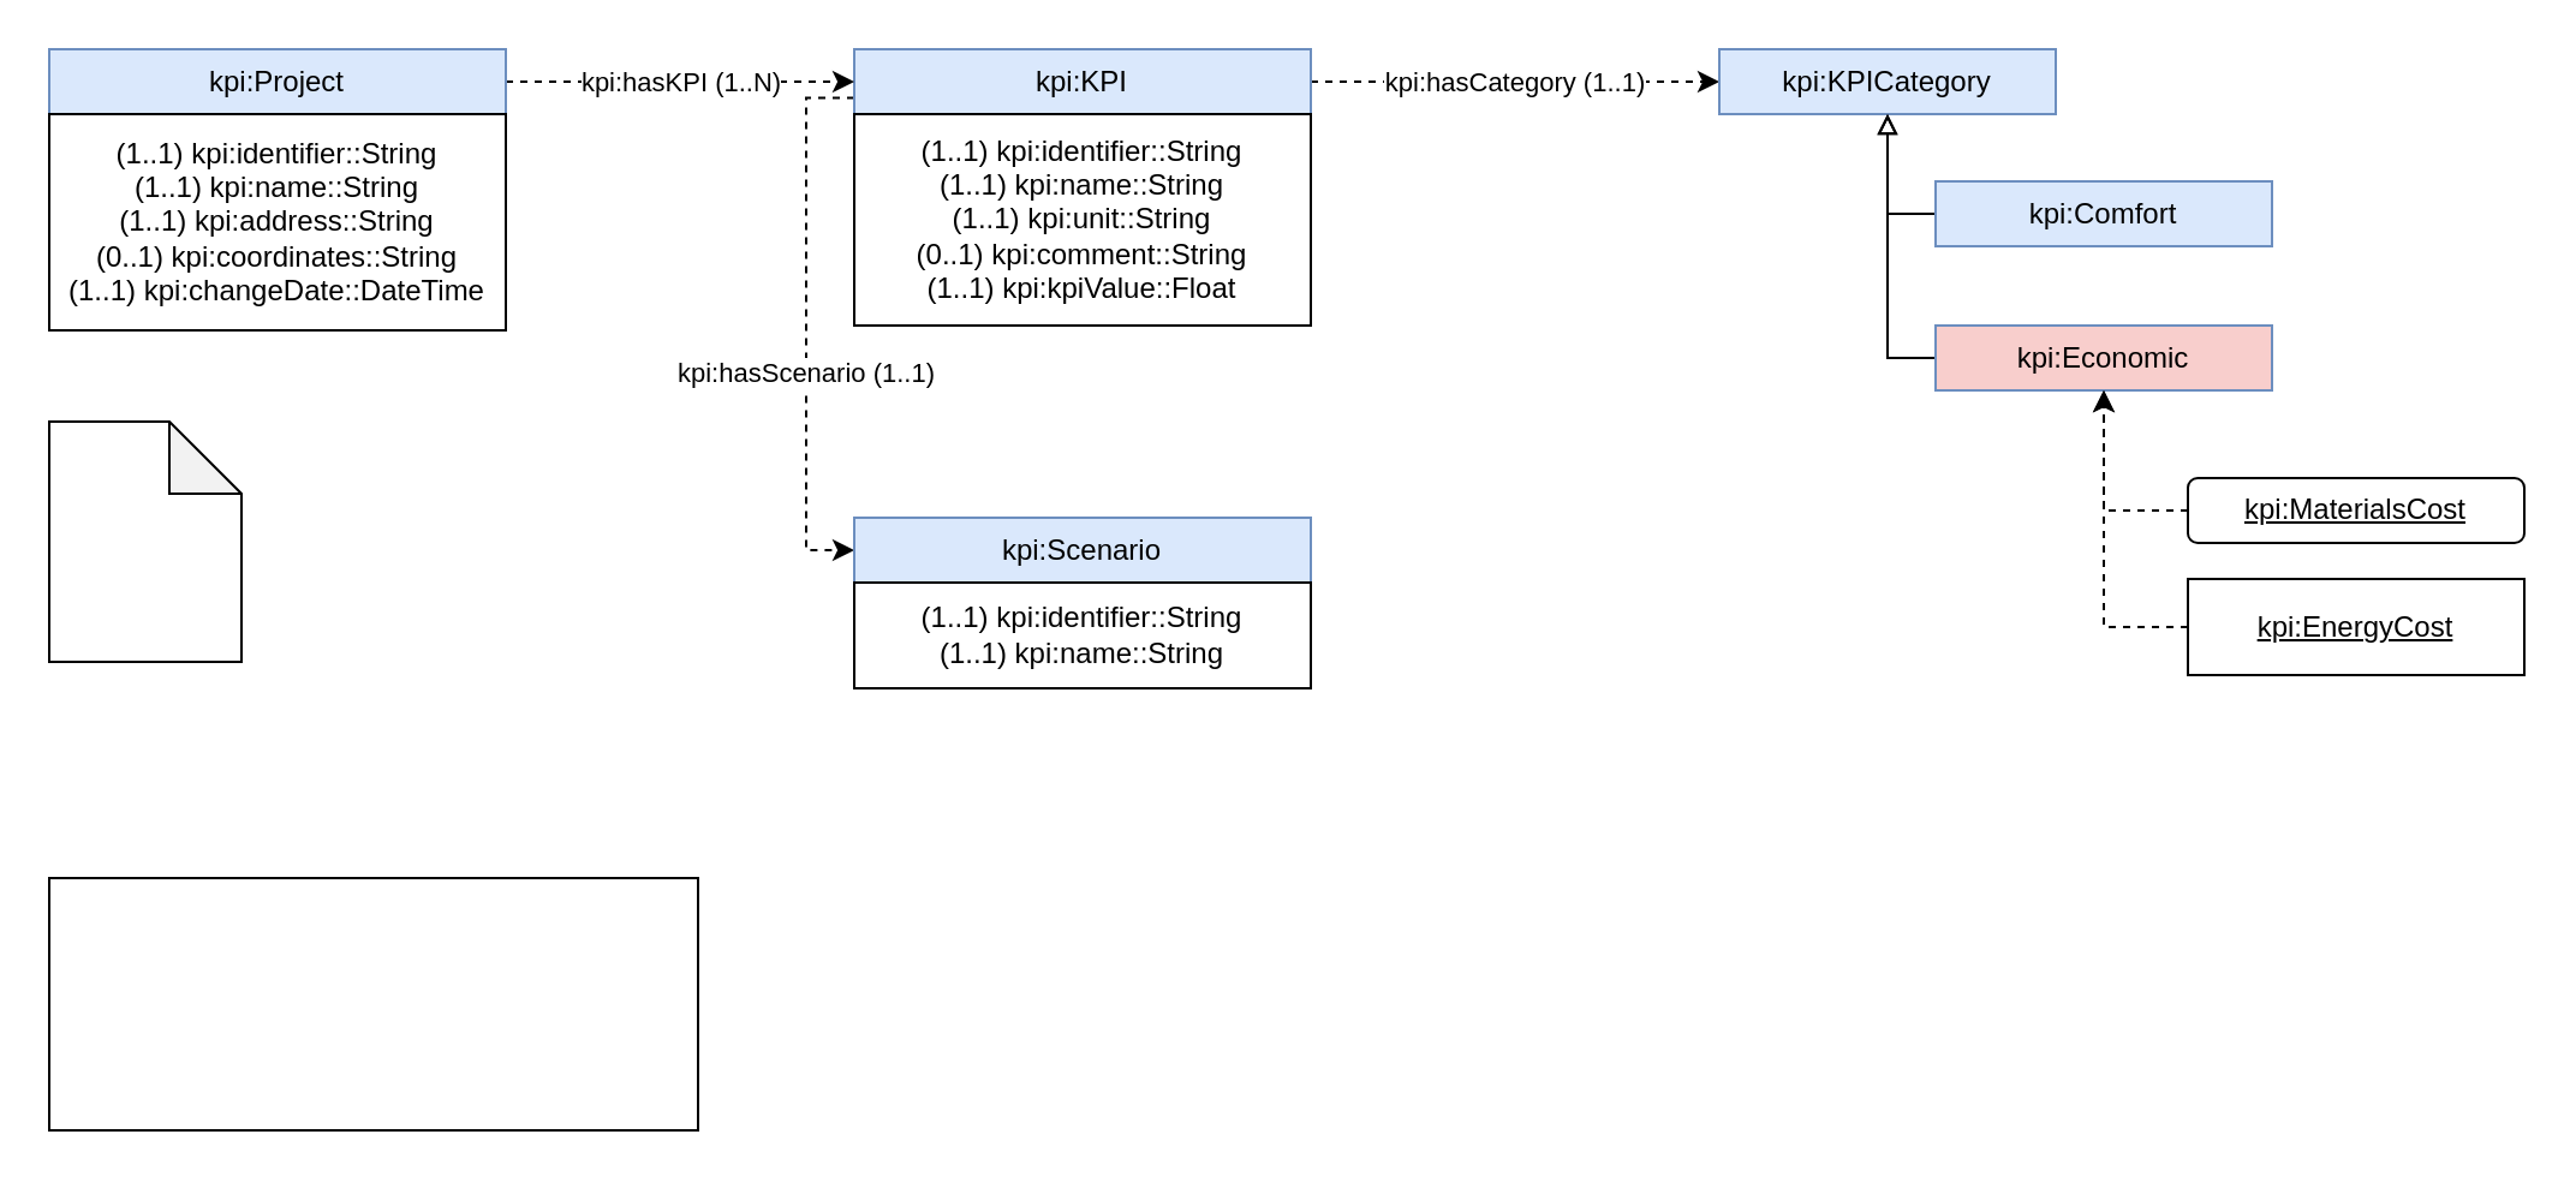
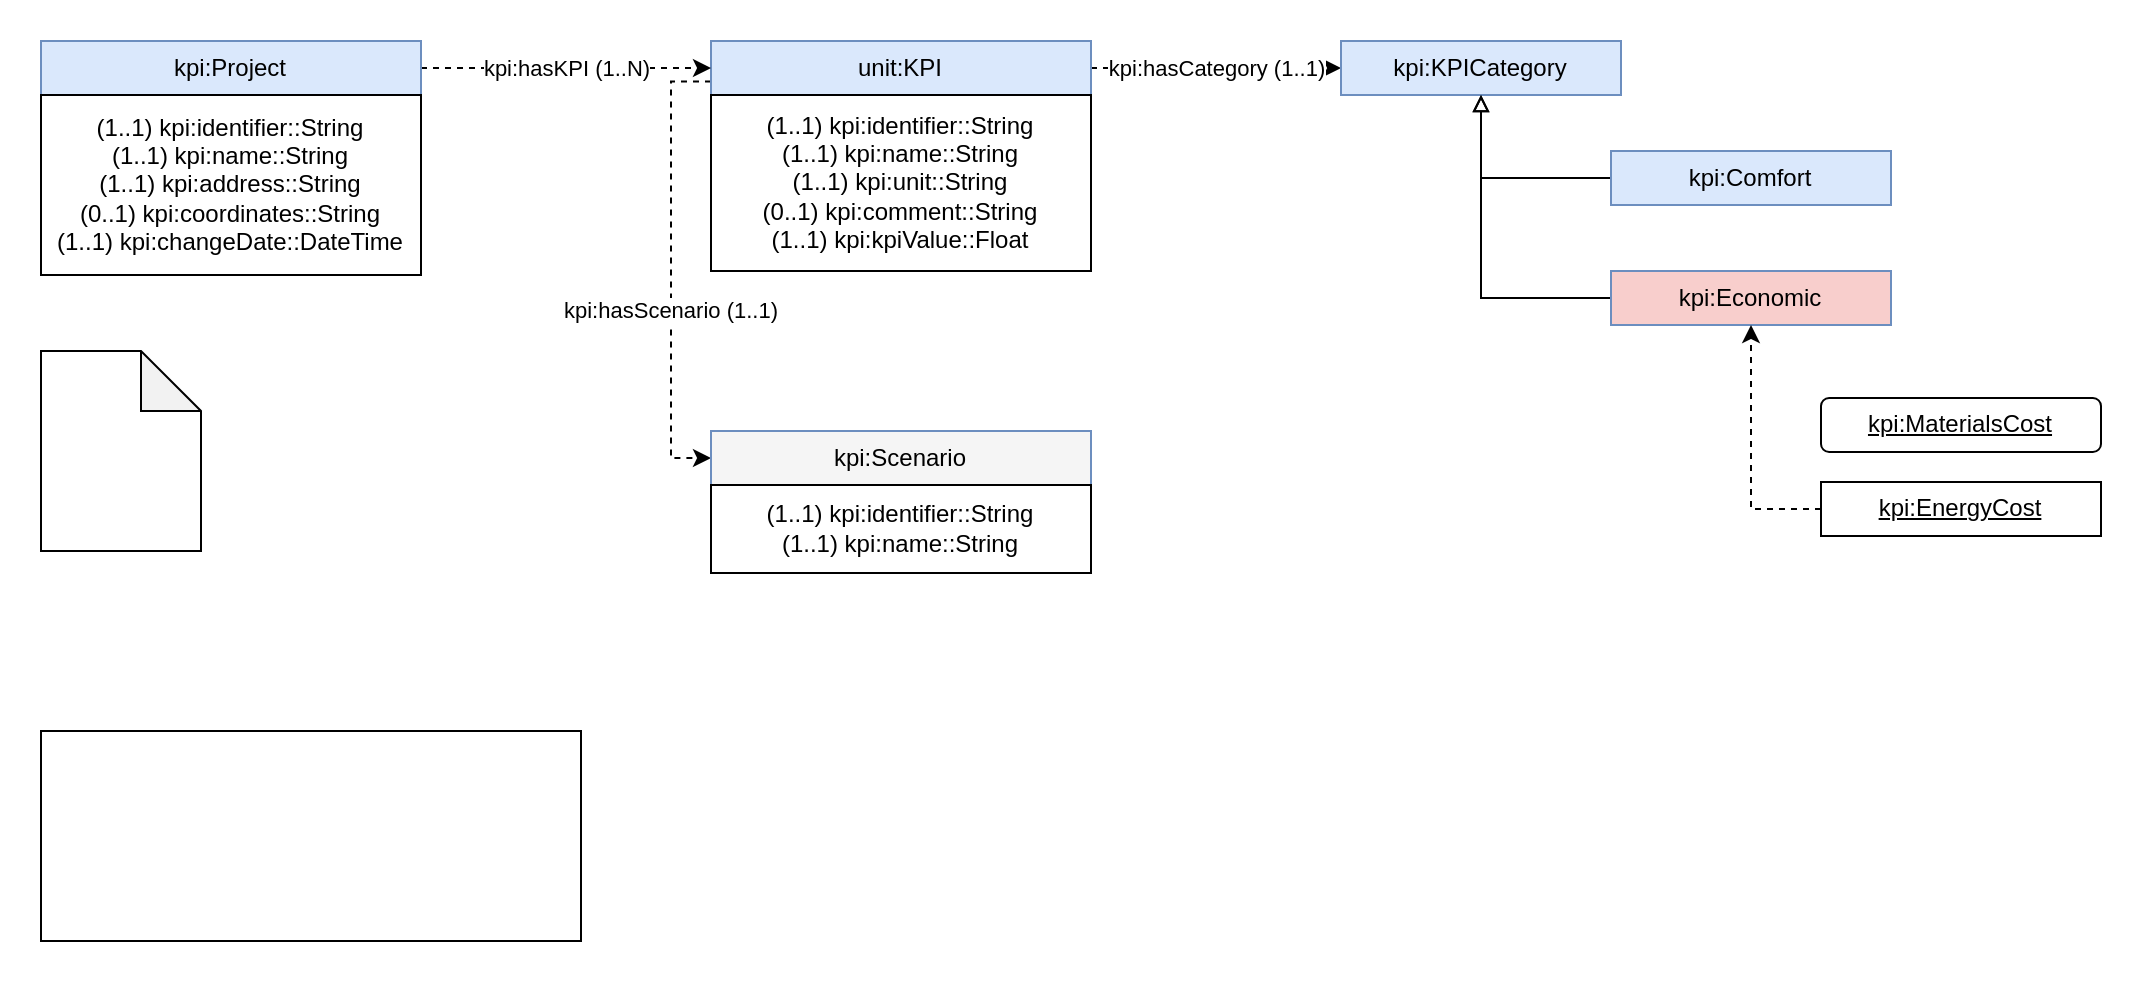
  <mxCell id="0" />
  <mxCell id="1" parent="0" />
  <mxCell id="2" value="kpi:hasCategory (1..1)" style="edgeStyle=orthogonalEdgeStyle;rounded=0;orthogonalLoop=1;jettySize=auto;html=1;exitX=1;exitY=0.5;exitDx=0;exitDy=0;entryX=0;entryY=0.5;entryDx=0;entryDy=0;dashed=1;" parent="1" source="4" target="11" edge="1"><mxGeometry relative="1" as="geometry" /></mxCell>
  <mxCell id="3" value="kpi:hasScenario (1..1)" style="edgeStyle=orthogonalEdgeStyle;rounded=0;orthogonalLoop=1;jettySize=auto;html=1;exitX=0;exitY=0.75;exitDx=0;exitDy=0;entryX=0;entryY=0.5;entryDx=0;entryDy=0;dashed=1;" parent="1" source="4" target="9" edge="1"><mxGeometry x="0.18" relative="1" as="geometry"><mxPoint as="offset" /></mxGeometry></mxCell>
- <mxCell id="4" value="kpi:KPI" style="rounded=0;whiteSpace=wrap;html=1;fillColor=#dae8fc;strokeColor=#6c8ebf;" parent="1" vertex="1"><mxGeometry x="355" y="20" width="190" height="27" as="geometry" /></mxCell>
+ <mxCell id="4" value="unit:KPI" style="rounded=0;whiteSpace=wrap;html=1;fillColor=#dae8fc;strokeColor=#6c8ebf;" parent="1" vertex="1"><mxGeometry x="355" y="20" width="190" height="27" as="geometry" /></mxCell>
  <mxCell id="5" value="(1..1) kpi:identifier::String&lt;br&gt;(1..1) kpi:name::String&lt;br&gt;(1..1) kpi:unit::String&lt;br&gt;(0..1) kpi:comment::String&lt;br&gt;(1..1) kpi:kpiValue::Float" style="rounded=0;whiteSpace=wrap;html=1;" parent="1" vertex="1"><mxGeometry x="355" y="47" width="190" height="88" as="geometry" /></mxCell>
  <mxCell id="6" value="kpi:hasKPI (1..N)" style="edgeStyle=orthogonalEdgeStyle;rounded=0;orthogonalLoop=1;jettySize=auto;html=1;exitX=1;exitY=0.5;exitDx=0;exitDy=0;dashed=1;" parent="1" source="7" target="4" edge="1"><mxGeometry relative="1" as="geometry" /></mxCell>
  <mxCell id="7" value="kpi:Project" style="rounded=0;whiteSpace=wrap;html=1;fillColor=#dae8fc;strokeColor=#6c8ebf;" parent="1" vertex="1"><mxGeometry x="20" y="20" width="190" height="27" as="geometry" /></mxCell>
  <mxCell id="8" value="(1..1) kpi:identifier::String&lt;br&gt;(1..1) kpi:name::String&lt;br&gt;(1..1) kpi:address::String&lt;br&gt;(0..1) kpi:coordinates::String&lt;br&gt;(1..1) kpi:changeDate::DateTime" style="rounded=0;whiteSpace=wrap;html=1;" parent="1" vertex="1"><mxGeometry x="20" y="47" width="190" height="90" as="geometry" /></mxCell>
- <mxCell id="9" value="kpi:Scenario" style="rounded=0;whiteSpace=wrap;html=1;fillColor=#dae8fc;strokeColor=#6c8ebf;" parent="1" vertex="1"><mxGeometry x="355" y="215" width="190" height="27" as="geometry" /></mxCell>
+ <mxCell id="9" value="kpi:Scenario" style="rounded=0;whiteSpace=wrap;html=1;fillColor=#f5f5f5;strokeColor=#6c8ebf;" parent="1" vertex="1"><mxGeometry x="355" y="215" width="190" height="27" as="geometry" /></mxCell>
  <mxCell id="10" value="(1..1) kpi:identifier::String&lt;br&gt;(1..1) kpi:name::String" style="rounded=0;whiteSpace=wrap;html=1;" parent="1" vertex="1"><mxGeometry x="355" y="242" width="190" height="44" as="geometry" /></mxCell>
- <mxCell id="11" value="kpi:KPICategory" style="rounded=0;whiteSpace=wrap;html=1;fillColor=#dae8fc;strokeColor=#6c8ebf;" parent="1" vertex="1"><mxGeometry x="715" y="20" width="140" height="27" as="geometry" /></mxCell>
+ <mxCell id="11" value="kpi:KPICategory" style="rounded=0;whiteSpace=wrap;html=1;fillColor=#dae8fc;strokeColor=#6c8ebf;" parent="1" vertex="1"><mxGeometry x="670" y="20" width="140" height="27" as="geometry" /></mxCell>
  <mxCell id="12" style="edgeStyle=orthogonalEdgeStyle;rounded=0;orthogonalLoop=1;jettySize=auto;html=1;exitX=0;exitY=0.5;exitDx=0;exitDy=0;endArrow=block;endFill=0;" edge="1" parent="1" source="13" target="11"><mxGeometry relative="1" as="geometry" /></mxCell>
  <mxCell id="13" value="kpi:Comfort" style="rounded=0;whiteSpace=wrap;html=1;fillColor=#dae8fc;strokeColor=#6c8ebf;" vertex="1" parent="1"><mxGeometry x="805" y="75" width="140" height="27" as="geometry" /></mxCell>
  <mxCell id="14" style="edgeStyle=orthogonalEdgeStyle;rounded=0;orthogonalLoop=1;jettySize=auto;html=1;exitX=0;exitY=0.5;exitDx=0;exitDy=0;endArrow=block;endFill=0;" edge="1" parent="1" source="15" target="11"><mxGeometry relative="1" as="geometry" /></mxCell>
  <mxCell id="15" value="kpi:Economic" style="rounded=0;whiteSpace=wrap;html=1;fillColor=#f8cecc;strokeColor=#6c8ebf;" vertex="1" parent="1"><mxGeometry x="805" y="135" width="140" height="27" as="geometry" /></mxCell>
- <mxCell id="16" style="edgeStyle=orthogonalEdgeStyle;rounded=0;orthogonalLoop=1;jettySize=auto;html=1;exitX=0;exitY=0.5;exitDx=0;exitDy=0;endArrow=classic;endFill=1;dashed=1;" edge="1" parent="1" source="17" target="15"><mxGeometry relative="1" as="geometry" /></mxCell>
  <mxCell id="17" value="kpi:MaterialsCost" style="whiteSpace=wrap;html=1;fontStyle=4;rounded=1;" vertex="1" parent="1"><mxGeometry x="910" y="198.5" width="140" height="27" as="geometry" /></mxCell>
  <mxCell id="18" style="edgeStyle=orthogonalEdgeStyle;rounded=0;orthogonalLoop=1;jettySize=auto;html=1;exitX=0;exitY=0.5;exitDx=0;exitDy=0;endArrow=classic;endFill=1;dashed=1;" edge="1" parent="1" source="19" target="15"><mxGeometry relative="1" as="geometry" /></mxCell>
- <mxCell id="19" value="kpi:EnergyCost" style="rounded=0;whiteSpace=wrap;html=1;fontStyle=4" vertex="1" parent="1"><mxGeometry x="910" y="240.5" width="140" height="40" as="geometry" /></mxCell>
+ <mxCell id="19" value="kpi:EnergyCost" style="rounded=0;whiteSpace=wrap;html=1;fontStyle=4" vertex="1" parent="1"><mxGeometry x="910" y="240.5" width="140" height="27" as="geometry" /></mxCell>
  <mxCell id="20" value="" style="shape=note;whiteSpace=wrap;html=1;backgroundOutline=1;darkOpacity=0.05;" vertex="1" parent="1"><mxGeometry x="20" y="175" width="80" height="100" as="geometry" /></mxCell>
  <mxCell id="21" value="" style="rounded=0;whiteSpace=wrap;html=1;" vertex="1" parent="1"><mxGeometry x="20" y="365" width="270" height="105" as="geometry" /></mxCell>
